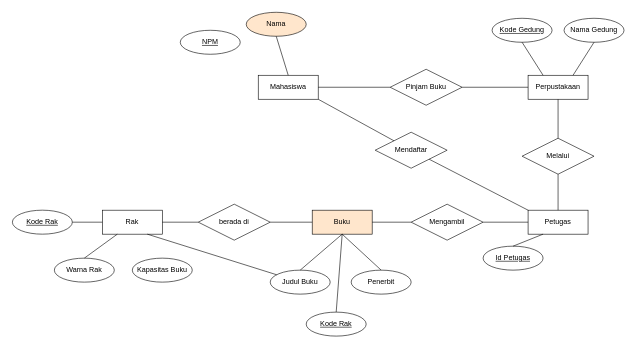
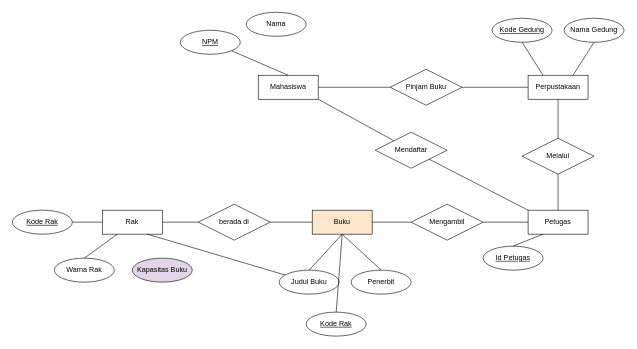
  <mxCell id="0" />
  <mxCell id="1" parent="0" />
  <mxCell id="2" value="Mahasiswa" style="whiteSpace=wrap;html=1;align=center;" vertex="1" parent="1"><mxGeometry x="430" y="125" width="100" height="40" as="geometry" /></mxCell>
  <mxCell id="3" value="Petugas" style="whiteSpace=wrap;html=1;align=center;" vertex="1" parent="1"><mxGeometry x="880" y="350" width="100" height="40" as="geometry" /></mxCell>
  <mxCell id="4" value="NPM" style="ellipse;whiteSpace=wrap;html=1;align=center;fontStyle=4;" vertex="1" parent="1"><mxGeometry x="300" y="50" width="100" height="40" as="geometry" /></mxCell>
- <mxCell id="5" value="Nama" style="ellipse;whiteSpace=wrap;html=1;align=center;fillColor=#ffe6cc;" vertex="1" parent="1"><mxGeometry x="410" y="20" width="100" height="40" as="geometry" /></mxCell>
- <mxCell id="7" value="" style="endArrow=none;html=1;rounded=0;exitX=0.5;exitY=1;exitDx=0;exitDy=0;entryX=0.5;entryY=0;entryDx=0;entryDy=0;" edge="1" parent="1" source="5" target="2"><mxGeometry relative="1" as="geometry"><mxPoint x="490" y="295" as="sourcePoint" /><mxPoint x="650" y="295" as="targetPoint" /></mxGeometry></mxCell>
+ <mxCell id="5" value="Nama" style="ellipse;whiteSpace=wrap;html=1;align=center;" vertex="1" parent="1"><mxGeometry x="410" y="20" width="100" height="40" as="geometry" /></mxCell>
+ <mxCell id="6" value="" style="endArrow=none;html=1;rounded=0;exitX=1;exitY=1;exitDx=0;exitDy=0;entryX=0.5;entryY=0;entryDx=0;entryDy=0;" edge="1" parent="1" source="4" target="2"><mxGeometry relative="1" as="geometry"><mxPoint x="490" y="295" as="sourcePoint" /><mxPoint x="650" y="295" as="targetPoint" /></mxGeometry></mxCell>
  <mxCell id="8" value="Id Petugas" style="ellipse;whiteSpace=wrap;html=1;align=center;fontStyle=4;" vertex="1" parent="1"><mxGeometry x="805" y="410" width="100" height="40" as="geometry" /></mxCell>
  <mxCell id="9" value="" style="endArrow=none;html=1;rounded=0;exitX=0.25;exitY=1;exitDx=0;exitDy=0;entryX=0.5;entryY=0;entryDx=0;entryDy=0;" edge="1" parent="1" source="3" target="8"><mxGeometry relative="1" as="geometry"><mxPoint x="1120" y="410" as="sourcePoint" /><mxPoint x="1035" y="420" as="targetPoint" /></mxGeometry></mxCell>
  <mxCell id="10" value="Perpustakaan" style="whiteSpace=wrap;html=1;align=center;" vertex="1" parent="1"><mxGeometry x="880" y="125" width="100" height="40" as="geometry" /></mxCell>
  <mxCell id="11" value="Pinjam Buku" style="shape=rhombus;perimeter=rhombusPerimeter;whiteSpace=wrap;html=1;align=center;" vertex="1" parent="1"><mxGeometry x="650" y="115" width="120" height="60" as="geometry" /></mxCell>
  <mxCell id="12" value="Kode Gedung" style="ellipse;whiteSpace=wrap;html=1;align=center;fontStyle=4;" vertex="1" parent="1"><mxGeometry x="820" y="30" width="100" height="40" as="geometry" /></mxCell>
  <mxCell id="13" value="" style="endArrow=none;html=1;rounded=0;exitX=1;exitY=0.5;exitDx=0;exitDy=0;entryX=0;entryY=0.5;entryDx=0;entryDy=0;" edge="1" parent="1" source="2" target="11"><mxGeometry relative="1" as="geometry"><mxPoint x="670" y="260" as="sourcePoint" /><mxPoint x="830" y="260" as="targetPoint" /></mxGeometry></mxCell>
  <mxCell id="14" value="" style="endArrow=none;html=1;rounded=0;exitX=1;exitY=0.5;exitDx=0;exitDy=0;entryX=0;entryY=0.5;entryDx=0;entryDy=0;" edge="1" parent="1" source="11" target="10"><mxGeometry relative="1" as="geometry"><mxPoint x="670" y="260" as="sourcePoint" /><mxPoint x="830" y="260" as="targetPoint" /></mxGeometry></mxCell>
  <mxCell id="15" value="" style="endArrow=none;html=1;rounded=0;exitX=0.5;exitY=1;exitDx=0;exitDy=0;entryX=0.25;entryY=0;entryDx=0;entryDy=0;" edge="1" parent="1" source="12" target="10"><mxGeometry relative="1" as="geometry"><mxPoint x="670" y="260" as="sourcePoint" /><mxPoint x="830" y="260" as="targetPoint" /></mxGeometry></mxCell>
  <mxCell id="16" value="Nama Gedung" style="ellipse;whiteSpace=wrap;html=1;align=center;" vertex="1" parent="1"><mxGeometry x="940" y="30" width="100" height="40" as="geometry" /></mxCell>
  <mxCell id="17" value="" style="endArrow=none;html=1;rounded=0;entryX=0.5;entryY=1;entryDx=0;entryDy=0;exitX=0.75;exitY=0;exitDx=0;exitDy=0;" edge="1" parent="1" source="10" target="16"><mxGeometry relative="1" as="geometry"><mxPoint x="670" y="260" as="sourcePoint" /><mxPoint x="830" y="260" as="targetPoint" /></mxGeometry></mxCell>
  <mxCell id="18" value="Melalui" style="shape=rhombus;perimeter=rhombusPerimeter;whiteSpace=wrap;html=1;align=center;" vertex="1" parent="1"><mxGeometry x="870" y="230" width="120" height="60" as="geometry" /></mxCell>
  <mxCell id="19" value="" style="endArrow=none;html=1;rounded=0;entryX=0.5;entryY=0;entryDx=0;entryDy=0;exitX=0.5;exitY=1;exitDx=0;exitDy=0;" edge="1" parent="1" source="10" target="18"><mxGeometry relative="1" as="geometry"><mxPoint x="670" y="260" as="sourcePoint" /><mxPoint x="830" y="260" as="targetPoint" /></mxGeometry></mxCell>
  <mxCell id="20" value="" style="endArrow=none;html=1;rounded=0;entryX=0.5;entryY=0;entryDx=0;entryDy=0;exitX=0.5;exitY=1;exitDx=0;exitDy=0;" edge="1" parent="1" source="18" target="3"><mxGeometry relative="1" as="geometry"><mxPoint x="940" y="175" as="sourcePoint" /><mxPoint x="940" y="220" as="targetPoint" /></mxGeometry></mxCell>
  <mxCell id="21" value="Buku" style="whiteSpace=wrap;html=1;align=center;fillColor=#ffe6cc;" vertex="1" parent="1"><mxGeometry x="520" y="350" width="100" height="40" as="geometry" /></mxCell>
  <mxCell id="22" value="Mengambil" style="shape=rhombus;perimeter=rhombusPerimeter;whiteSpace=wrap;html=1;align=center;" vertex="1" parent="1"><mxGeometry x="685" y="340" width="120" height="60" as="geometry" /></mxCell>
  <mxCell id="23" value="" style="endArrow=none;html=1;rounded=0;exitX=1;exitY=0.5;exitDx=0;exitDy=0;entryX=0;entryY=0.5;entryDx=0;entryDy=0;" edge="1" parent="1" source="21" target="22"><mxGeometry relative="1" as="geometry"><mxPoint x="670" y="260" as="sourcePoint" /><mxPoint x="830" y="260" as="targetPoint" /></mxGeometry></mxCell>
  <mxCell id="24" value="" style="endArrow=none;html=1;rounded=0;exitX=1;exitY=0.5;exitDx=0;exitDy=0;entryX=0;entryY=0.5;entryDx=0;entryDy=0;" edge="1" parent="1" source="22" target="3"><mxGeometry relative="1" as="geometry"><mxPoint x="670" y="260" as="sourcePoint" /><mxPoint x="830" y="260" as="targetPoint" /></mxGeometry></mxCell>
- <mxCell id="25" value="Judul Buku" style="ellipse;whiteSpace=wrap;html=1;align=center;" vertex="1" parent="1"><mxGeometry x="450" y="450" width="100" height="40" as="geometry" /></mxCell>
+ <mxCell id="25" value="Judul Buku" style="ellipse;whiteSpace=wrap;html=1;align=center;" vertex="1" parent="1"><mxGeometry x="465" y="450" width="100" height="40" as="geometry" /></mxCell>
  <mxCell id="26" value="Penerbit" style="ellipse;whiteSpace=wrap;html=1;align=center;" vertex="1" parent="1"><mxGeometry x="585" y="450" width="100" height="40" as="geometry" /></mxCell>
  <mxCell id="27" value="Kode Rak" style="ellipse;whiteSpace=wrap;html=1;align=center;fontStyle=4;" vertex="1" parent="1"><mxGeometry x="510" y="520" width="100" height="40" as="geometry" /></mxCell>
  <mxCell id="28" value="" style="endArrow=none;html=1;rounded=0;exitX=0.5;exitY=1;exitDx=0;exitDy=0;entryX=0.5;entryY=0;entryDx=0;entryDy=0;" edge="1" parent="1" source="21" target="27"><mxGeometry relative="1" as="geometry"><mxPoint x="670" y="260" as="sourcePoint" /><mxPoint x="830" y="260" as="targetPoint" /></mxGeometry></mxCell>
  <mxCell id="29" value="" style="endArrow=none;html=1;rounded=0;exitX=0.5;exitY=0;exitDx=0;exitDy=0;entryX=0.5;entryY=1;entryDx=0;entryDy=0;" edge="1" parent="1" source="25" target="21"><mxGeometry relative="1" as="geometry"><mxPoint x="670" y="260" as="sourcePoint" /><mxPoint x="830" y="260" as="targetPoint" /></mxGeometry></mxCell>
  <mxCell id="30" value="" style="endArrow=none;html=1;rounded=0;exitX=0.5;exitY=1;exitDx=0;exitDy=0;entryX=0.5;entryY=0;entryDx=0;entryDy=0;" edge="1" parent="1" source="21" target="26"><mxGeometry relative="1" as="geometry"><mxPoint x="670" y="260" as="sourcePoint" /><mxPoint x="830" y="260" as="targetPoint" /></mxGeometry></mxCell>
  <mxCell id="31" value="" style="endArrow=none;html=1;rounded=0;exitX=1;exitY=1;exitDx=0;exitDy=0;" edge="1" parent="1" source="2" target="32"><mxGeometry relative="1" as="geometry"><mxPoint x="670" y="260" as="sourcePoint" /><mxPoint x="580" y="200" as="targetPoint" /></mxGeometry></mxCell>
  <mxCell id="32" value="Mendaftar" style="shape=rhombus;perimeter=rhombusPerimeter;whiteSpace=wrap;html=1;align=center;" vertex="1" parent="1"><mxGeometry x="625" y="220" width="120" height="60" as="geometry" /></mxCell>
  <mxCell id="33" value="" style="endArrow=none;html=1;rounded=0;exitX=1;exitY=1;exitDx=0;exitDy=0;entryX=0;entryY=0;entryDx=0;entryDy=0;" edge="1" parent="1" source="32" target="3"><mxGeometry relative="1" as="geometry"><mxPoint x="670" y="260" as="sourcePoint" /><mxPoint x="830" y="260" as="targetPoint" /></mxGeometry></mxCell>
  <mxCell id="34" value="Rak" style="whiteSpace=wrap;html=1;align=center;" vertex="1" parent="1"><mxGeometry x="170" y="350" width="100" height="40" as="geometry" /></mxCell>
  <mxCell id="35" value="berada di" style="shape=rhombus;perimeter=rhombusPerimeter;whiteSpace=wrap;html=1;align=center;" vertex="1" parent="1"><mxGeometry x="330" y="340" width="120" height="60" as="geometry" /></mxCell>
  <mxCell id="36" value="" style="endArrow=none;html=1;rounded=0;exitX=1;exitY=0.5;exitDx=0;exitDy=0;entryX=0;entryY=0.5;entryDx=0;entryDy=0;" edge="1" parent="1" source="35" target="21"><mxGeometry relative="1" as="geometry"><mxPoint x="670" y="160" as="sourcePoint" /><mxPoint x="830" y="160" as="targetPoint" /></mxGeometry></mxCell>
  <mxCell id="37" value="" style="endArrow=none;html=1;rounded=0;exitX=1;exitY=0.5;exitDx=0;exitDy=0;entryX=0;entryY=0.5;entryDx=0;entryDy=0;" edge="1" parent="1" source="34" target="35"><mxGeometry relative="1" as="geometry"><mxPoint x="670" y="160" as="sourcePoint" /><mxPoint x="830" y="160" as="targetPoint" /></mxGeometry></mxCell>
  <mxCell id="38" value="Warna Rak" style="ellipse;whiteSpace=wrap;html=1;align=center;" vertex="1" parent="1"><mxGeometry x="90" y="430" width="100" height="40" as="geometry" /></mxCell>
- <mxCell id="39" value="Kapasitas Buku" style="ellipse;whiteSpace=wrap;html=1;align=center;" vertex="1" parent="1"><mxGeometry x="220" y="430" width="100" height="40" as="geometry" /></mxCell>
+ <mxCell id="39" value="Kapasitas Buku" style="ellipse;whiteSpace=wrap;html=1;align=center;fillColor=#e1d5e7;" vertex="1" parent="1"><mxGeometry x="220" y="430" width="100" height="40" as="geometry" /></mxCell>
  <mxCell id="40" value="Kode Rak" style="ellipse;whiteSpace=wrap;html=1;align=center;fontStyle=4;" vertex="1" parent="1"><mxGeometry x="20" y="350" width="100" height="40" as="geometry" /></mxCell>
  <mxCell id="41" value="" style="endArrow=none;html=1;rounded=0;exitX=1;exitY=0.5;exitDx=0;exitDy=0;entryX=0;entryY=0.5;entryDx=0;entryDy=0;" edge="1" parent="1" source="40" target="34"><mxGeometry relative="1" as="geometry"><mxPoint x="670" y="160" as="sourcePoint" /><mxPoint x="830" y="160" as="targetPoint" /></mxGeometry></mxCell>
  <mxCell id="42" value="" style="endArrow=none;html=1;rounded=0;exitX=0.25;exitY=1;exitDx=0;exitDy=0;entryX=0.5;entryY=0;entryDx=0;entryDy=0;" edge="1" parent="1" source="34" target="38"><mxGeometry relative="1" as="geometry"><mxPoint x="670" y="160" as="sourcePoint" /><mxPoint x="830" y="160" as="targetPoint" /></mxGeometry></mxCell>
  <mxCell id="43" value="" style="endArrow=none;html=1;rounded=0;exitX=0.75;exitY=1;exitDx=0;exitDy=0;" edge="1" parent="1" source="34" target="25"><mxGeometry relative="1" as="geometry"><mxPoint x="670" y="160" as="sourcePoint" /><mxPoint x="830" y="160" as="targetPoint" /></mxGeometry></mxCell>
